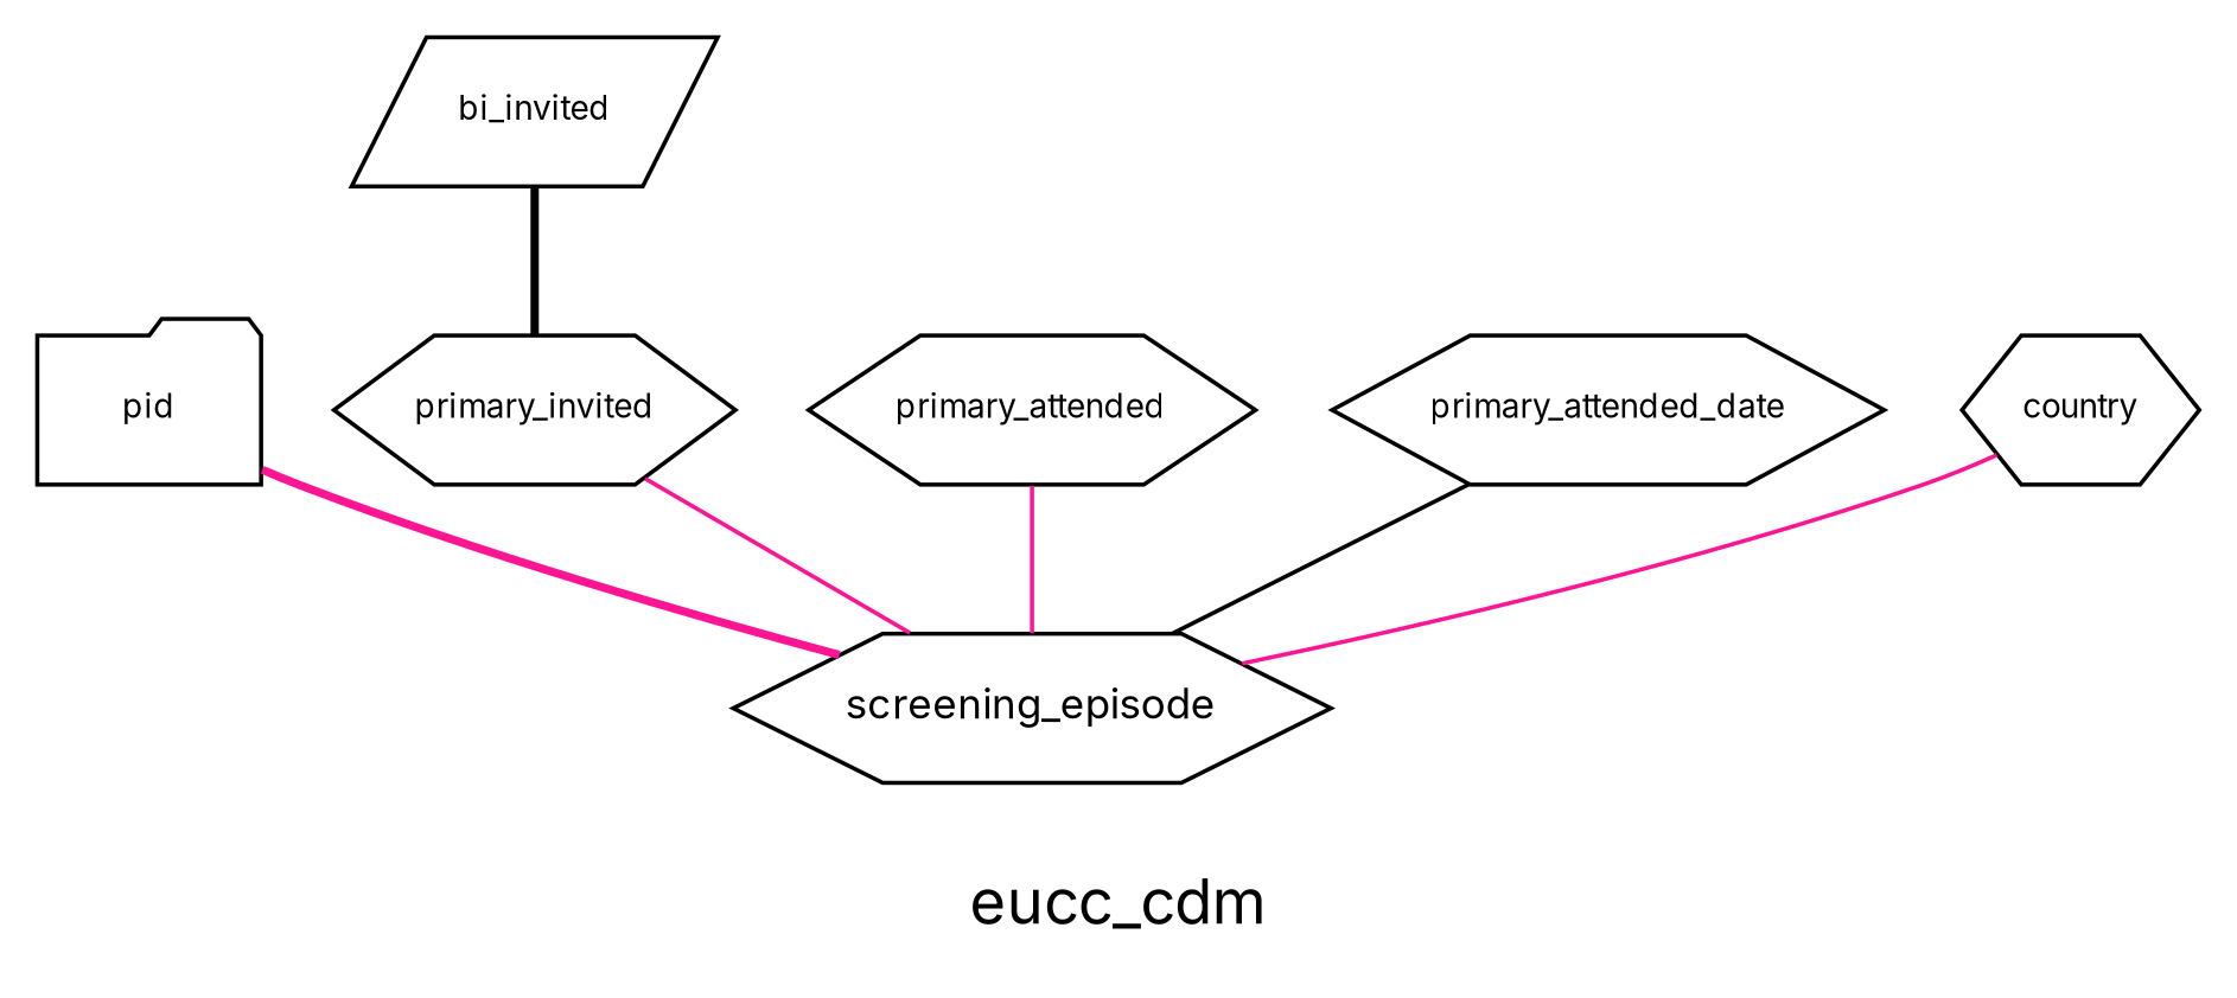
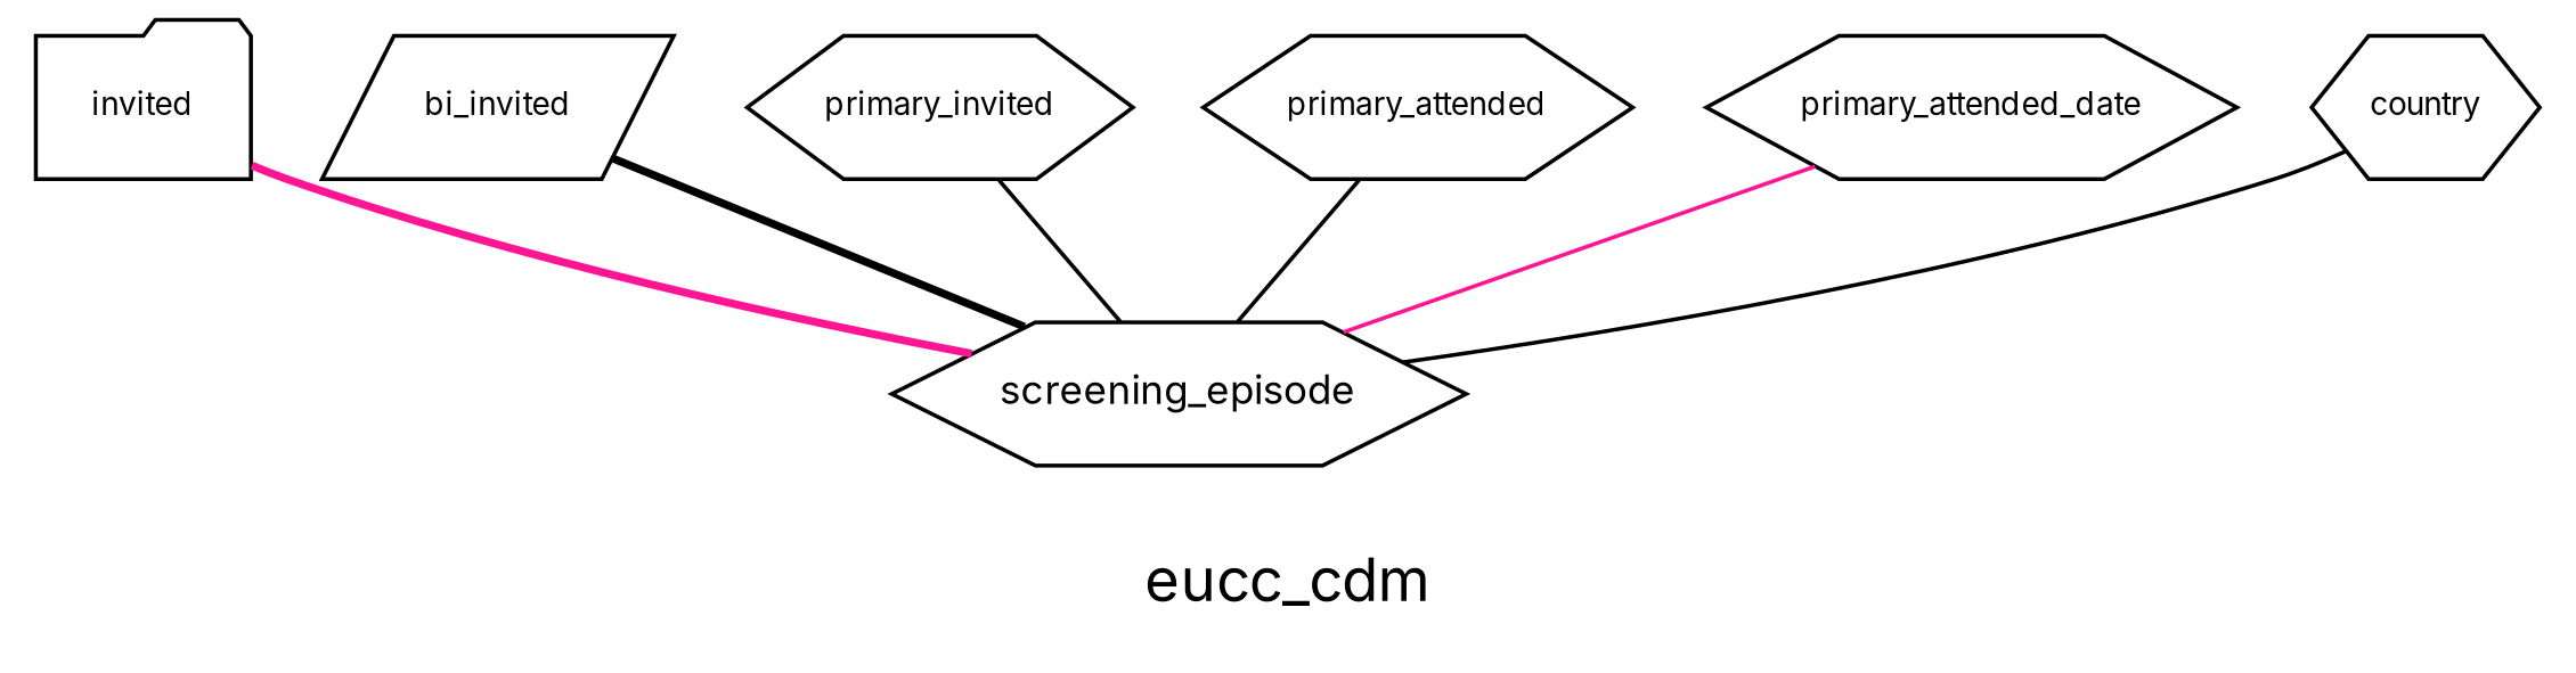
  graph {
    fontname=Inter
    fontsize=15
    label="\neucc_cdm"
    node [fontname=Inter fontsize="8pt" shape=hexagon]
    edge [color=deeppink fontname=Inter style=solid]
    screening_episode [fontsize="10pt"]
-   n2 [label=pid shape=folder]
+   n2 [label=invited shape=folder]
    n3 [label=bi_invited shape=parallelogram]
    n4 [label=primary_invited]
    n5 [label=primary_attended]
    n6 [label=primary_attended_date]
    n7 [label=country]
    n2 -- screening_episode [style=bold]
-   n3 -- n4 [color=black style=bold]
-   n4 -- screening_episode
-   n5 -- screening_episode
-   n6 -- screening_episode [color=black]
-   n7 -- screening_episode
+   n3 -- screening_episode [color=black style=bold]
+   n4 -- screening_episode [color=black]
+   n5 -- screening_episode [color=black]
+   n6 -- screening_episode
+   n7 -- screening_episode [color=black]
  }
